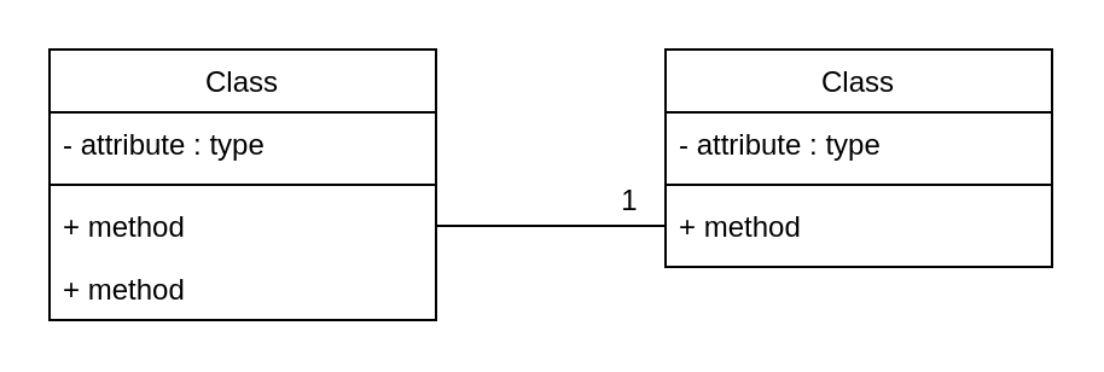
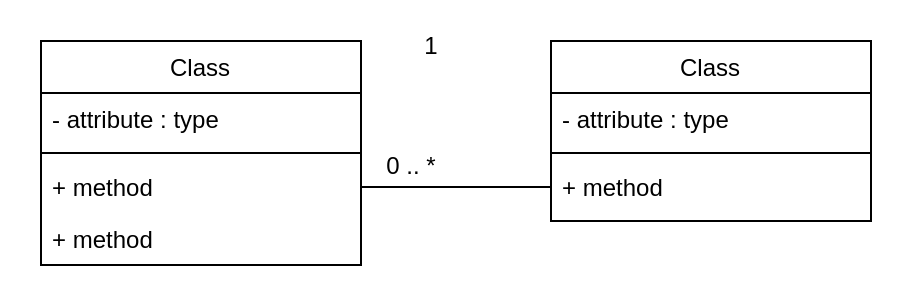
  <mxCell id="0" />
  <mxCell id="1" parent="0" />
  <mxCell id="2" style="edgeStyle=orthogonalEdgeStyle;rounded=0;orthogonalLoop=1;jettySize=auto;html=1;exitX=0;exitY=0.5;exitDx=0;exitDy=0;entryX=1;entryY=0.5;entryDx=0;entryDy=0;endArrow=none;endFill=0;" edge="1" parent="1"><mxGeometry relative="1" as="geometry"><mxPoint x="160" y="111" as="targetPoint" /></mxGeometry></mxCell>
+ <mxCell id="3" value="0 .. *" style="text;html=1;align=center;verticalAlign=middle;resizable=0;points=[];autosize=1;strokeColor=none;fillColor=none;" vertex="1" parent="1"><mxGeometry x="180" y="68" width="50" height="30" as="geometry" /></mxCell>
  <mxCell id="4" value="Class" style="swimlane;fontStyle=0;align=center;verticalAlign=top;childLayout=stackLayout;horizontal=1;startSize=26;horizontalStack=0;resizeParent=1;resizeLast=0;collapsible=1;marginBottom=0;rounded=0;shadow=0;strokeWidth=1;" vertex="1" parent="1"><mxGeometry x="20" y="20" width="160" height="112" as="geometry"><mxRectangle x="550" y="140" width="160" height="26" as="alternateBounds" /></mxGeometry></mxCell>
  <mxCell id="5" value="- attribute : type" style="text;align=left;verticalAlign=top;spacingLeft=4;spacingRight=4;overflow=hidden;rotatable=0;points=[[0,0.5],[1,0.5]];portConstraint=eastwest;" vertex="1" parent="4"><mxGeometry y="26" width="160" height="26" as="geometry" /></mxCell>
  <mxCell id="6" value="" style="line;html=1;strokeWidth=1;align=left;verticalAlign=middle;spacingTop=-1;spacingLeft=3;spacingRight=3;rotatable=0;labelPosition=right;points=[];portConstraint=eastwest;" vertex="1" parent="4"><mxGeometry y="52" width="160" height="8" as="geometry" /></mxCell>
  <mxCell id="7" value="+ method" style="text;align=left;verticalAlign=top;spacingLeft=4;spacingRight=4;overflow=hidden;rotatable=0;points=[[0,0.5],[1,0.5]];portConstraint=eastwest;rounded=0;shadow=0;html=0;" vertex="1" parent="4"><mxGeometry y="60" width="160" height="26" as="geometry" /></mxCell>
  <mxCell id="8" value="+ method" style="text;align=left;verticalAlign=top;spacingLeft=4;spacingRight=4;overflow=hidden;rotatable=0;points=[[0,0.5],[1,0.5]];portConstraint=eastwest;rounded=0;shadow=0;html=0;" vertex="1" parent="4"><mxGeometry y="86" width="160" height="26" as="geometry" /></mxCell>
  <mxCell id="9" value="Class" style="swimlane;fontStyle=0;align=center;verticalAlign=top;childLayout=stackLayout;horizontal=1;startSize=26;horizontalStack=0;resizeParent=1;resizeLast=0;collapsible=1;marginBottom=0;rounded=0;shadow=0;strokeWidth=1;" vertex="1" parent="1"><mxGeometry x="275" y="20" width="160" height="90" as="geometry"><mxRectangle x="550" y="140" width="160" height="26" as="alternateBounds" /></mxGeometry></mxCell>
  <mxCell id="10" value="- attribute : type" style="text;align=left;verticalAlign=top;spacingLeft=4;spacingRight=4;overflow=hidden;rotatable=0;points=[[0,0.5],[1,0.5]];portConstraint=eastwest;" vertex="1" parent="9"><mxGeometry y="26" width="160" height="26" as="geometry" /></mxCell>
  <mxCell id="11" value="" style="line;html=1;strokeWidth=1;align=left;verticalAlign=middle;spacingTop=-1;spacingLeft=3;spacingRight=3;rotatable=0;labelPosition=right;points=[];portConstraint=eastwest;" vertex="1" parent="9"><mxGeometry y="52" width="160" height="8" as="geometry" /></mxCell>
  <mxCell id="12" value="+ method" style="text;align=left;verticalAlign=top;spacingLeft=4;spacingRight=4;overflow=hidden;rotatable=0;points=[[0,0.5],[1,0.5]];portConstraint=eastwest;rounded=0;shadow=0;html=0;" vertex="1" parent="9"><mxGeometry y="60" width="160" height="26" as="geometry" /></mxCell>
  <mxCell id="13" style="edgeStyle=orthogonalEdgeStyle;rounded=0;orthogonalLoop=1;jettySize=auto;html=1;exitX=1;exitY=0.5;exitDx=0;exitDy=0;endArrow=none;endFill=0;" edge="1" parent="1" source="7" target="12"><mxGeometry relative="1" as="geometry" /></mxCell>
- <mxCell id="14" value="1" style="text;html=1;align=center;verticalAlign=middle;resizable=0;points=[];autosize=1;strokeColor=none;fillColor=none;" vertex="1" parent="1"><mxGeometry x="245" y="68" width="30" height="30" as="geometry" /></mxCell>
+ <mxCell id="14" value="1" style="text;html=1;align=center;verticalAlign=middle;resizable=0;points=[];autosize=1;strokeColor=none;fillColor=none;" vertex="1" parent="1"><mxGeometry x="200" y="8" width="30" height="30" as="geometry" /></mxCell>
